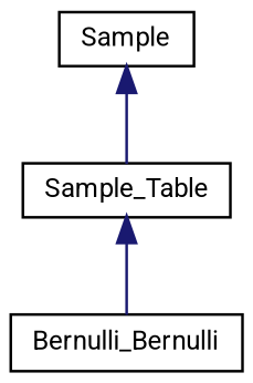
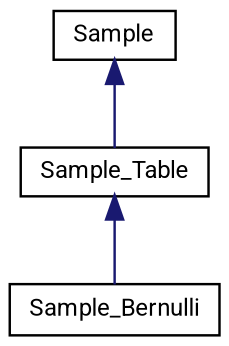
  digraph {
    fontname=Roboto
    rankdir=TB
    node [color=black fillcolor=white fontname=Roboto fontsize=10 shape=record style=filled]
    edge [color=midnightblue dir=back fontname=Roboto fontsize=10 labelfontname=Helvetica labelfontsize=10 style=solid]
    n1 [height=0.2 label=Sample width=0.4]
    n2 [height=0.2 label=Sample_Table width=0.4]
-   n3 [height=0.2 label=Bernulli_Bernulli width=0.4]
+   n3 [height=0.2 label=Sample_Bernulli width=0.4]
    n1 -> n2
    n2 -> n3
  }
